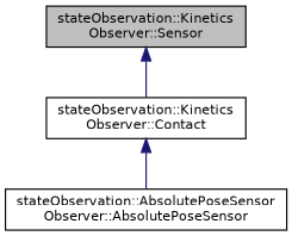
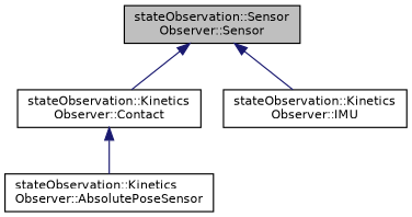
  digraph {
    rankdir=TB
    node [color=black fillcolor=white fontname=Helvetica fontsize=10 shape=record style=filled]
    edge [color=midnightblue dir=back fontname=Helvetica fontsize=10 labelfontname=Helvetica labelfontsize=10 style=solid]
-   n1 [fillcolor=grey75 fontcolor=black height=0.2 label="stateObservation::Kinetics\lObserver::Sensor" width=0.4]
+   n1 [fillcolor=grey75 fontcolor=black height=0.2 label="stateObservation::Sensor\lObserver::Sensor" width=0.4]
    n2 [height=0.2 label="stateObservation::Kinetics\lObserver::Contact" width=0.4]
-   n4 [height=0.2 label="stateObservation::AbsolutePoseSensor\lObserver::AbsolutePoseSensor" width=0.4]
+   n3 [height=0.2 label="stateObservation::Kinetics\lObserver::IMU" width=0.4]
+   n4 [height=0.2 label="stateObservation::Kinetics\lObserver::AbsolutePoseSensor" width=0.4]
    n1 -> n2
+   n1 -> n3
    n2 -> n4
  }
